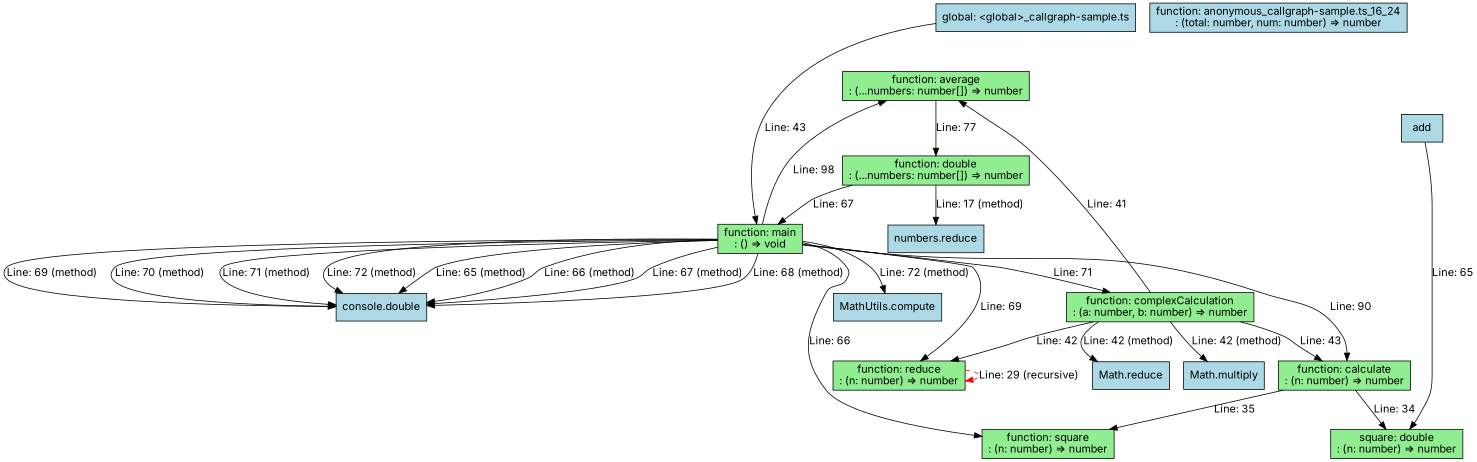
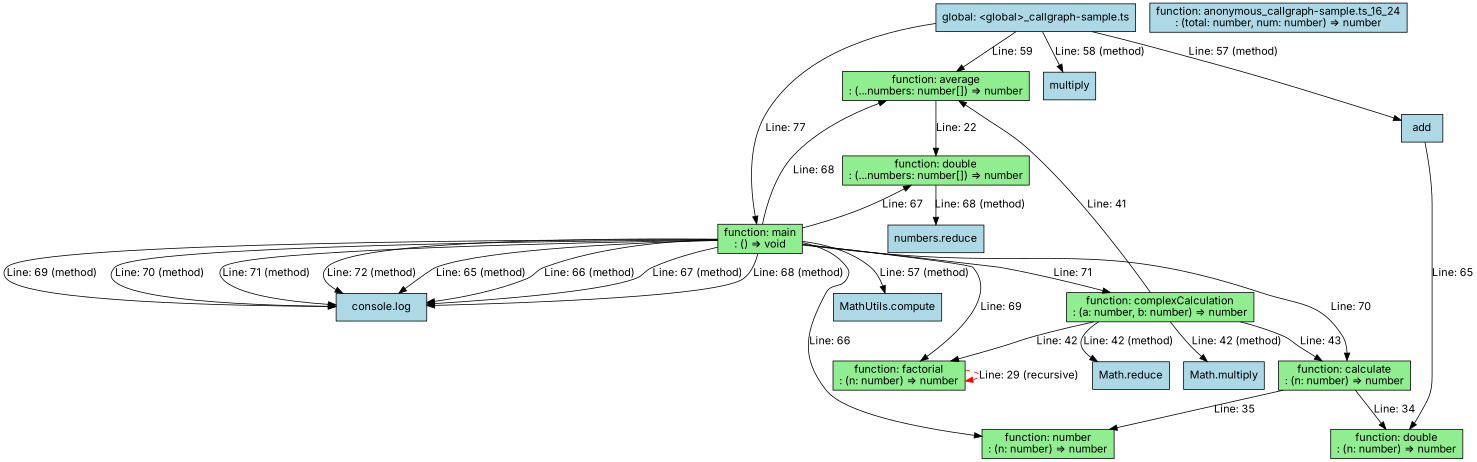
  digraph {
    fontname=Inter
    node [fillcolor=lightblue fontname=Inter shape=box style=filled]
    edge [fontname=Inter]
    n1 [label="global: <global>_callgraph-sample.ts"]
    n2 [fillcolor=lightgreen label="function: average\n: (...numbers: number[]) => number"]
    n3 [label=add]
+   n4 [label=multiply]
    n5 [fillcolor=lightgreen label="function: main\n: () => void"]
    n6 [fillcolor=lightgreen label="function: double\n: (...numbers: number[]) => number"]
-   n7 [fillcolor=lightgreen label="square: double\n: (n: number) => number"]
-   n8 [fillcolor=lightgreen label="function: square\n: (n: number) => number"]
-   n9 [fillcolor=lightgreen label="function: reduce\n: (n: number) => number"]
+   n7 [fillcolor=lightgreen label="function: double\n: (n: number) => number"]
+   n8 [fillcolor=lightgreen label="function: number\n: (n: number) => number"]
+   n9 [fillcolor=lightgreen label="function: factorial\n: (n: number) => number"]
    n10 [fillcolor=lightgreen label="function: calculate\n: (n: number) => number"]
    n11 [fillcolor=lightgreen label="function: complexCalculation\n: (a: number, b: number) => number"]
-   n12 [label="console.double"]
+   n12 [label="console.log"]
    n13 [label="MathUtils.compute"]
    n14 [label="numbers.reduce"]
    n15 [label="function: anonymous_callgraph-sample.ts_16_24\n: (total: number, num: number) => number"]
    n16 [label="Math.reduce"]
    n17 [label="Math.multiply"]
-   n1 -> n5 [label="Line: 43"]
-   n2 -> n6 [label="Line: 77"]
+   n1 -> n2 [label="Line: 59"]
+   n1 -> n3 [label="Line: 57 (method)"]
+   n1 -> n4 [label="Line: 58 (method)"]
+   n1 -> n5 [label="Line: 77"]
+   n2 -> n6 [label="Line: 22"]
    n3 -> n7 [label="Line: 65"]
-   n5 -> n2 [label="Line: 98"]
-   n6 -> n5 [label="Line: 67"]
+   n5 -> n2 [label="Line: 68"]
+   n5 -> n6 [label="Line: 67"]
    n5 -> n8 [label="Line: 66"]
    n5 -> n9 [label="Line: 69"]
-   n5 -> n10 [label="Line: 90"]
+   n5 -> n10 [label="Line: 70"]
    n5 -> n11 [label="Line: 71"]
    n5 -> n12 [label="Line: 65 (method)"]
    n5 -> n12 [label="Line: 66 (method)"]
    n5 -> n12 [label="Line: 67 (method)"]
    n5 -> n12 [label="Line: 68 (method)"]
    n5 -> n12 [label="Line: 69 (method)"]
    n5 -> n12 [label="Line: 70 (method)"]
    n5 -> n12 [label="Line: 71 (method)"]
    n5 -> n12 [label="Line: 72 (method)"]
-   n5 -> n13 [label="Line: 72 (method)"]
-   n6 -> n14 [label="Line: 17 (method)"]
+   n5 -> n13 [label="Line: 57 (method)"]
+   n6 -> n14 [label="Line: 68 (method)"]
    n9 -> n9 [color=red label="Line: 29 (recursive)" style=dashed]
    n10 -> n7 [label="Line: 34"]
    n10 -> n8 [label="Line: 35"]
    n11 -> n2 [label="Line: 41"]
    n11 -> n9 [label="Line: 42"]
    n11 -> n10 [label="Line: 43"]
    n11 -> n16 [label="Line: 42 (method)"]
    n11 -> n17 [label="Line: 42 (method)"]
  }
